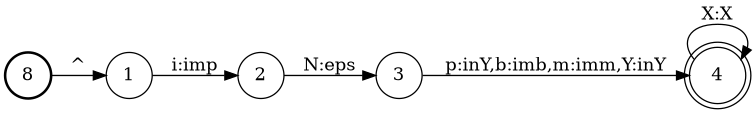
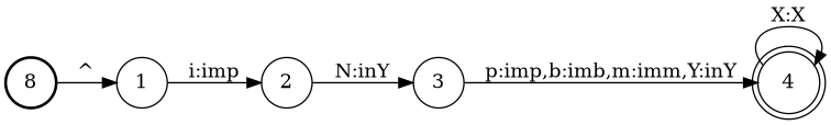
  digraph {
    nodesep=0.250000
    rankdir=LR
    ranksep=0.400000
    node [fontsize=14 shape=circle style=solid]
    edge [fontsize=14]
    n1 [label=8 style=bold]
    n2 [label=1]
    n3 [label=2]
    n4 [label=3]
    n5 [label=4 shape=doublecircle]
    n1 -> n2 [label="^"]
    n2 -> n3 [label="i:imp"]
-   n3 -> n4 [label="N:eps"]
-   n4 -> n5 [label="p:inY,b:imb,m:imm,Y:inY"]
+   n3 -> n4 [label="N:inY"]
+   n4 -> n5 [label="p:imp,b:imb,m:imm,Y:inY"]
    n5 -> n5 [label="X:X"]
  }
